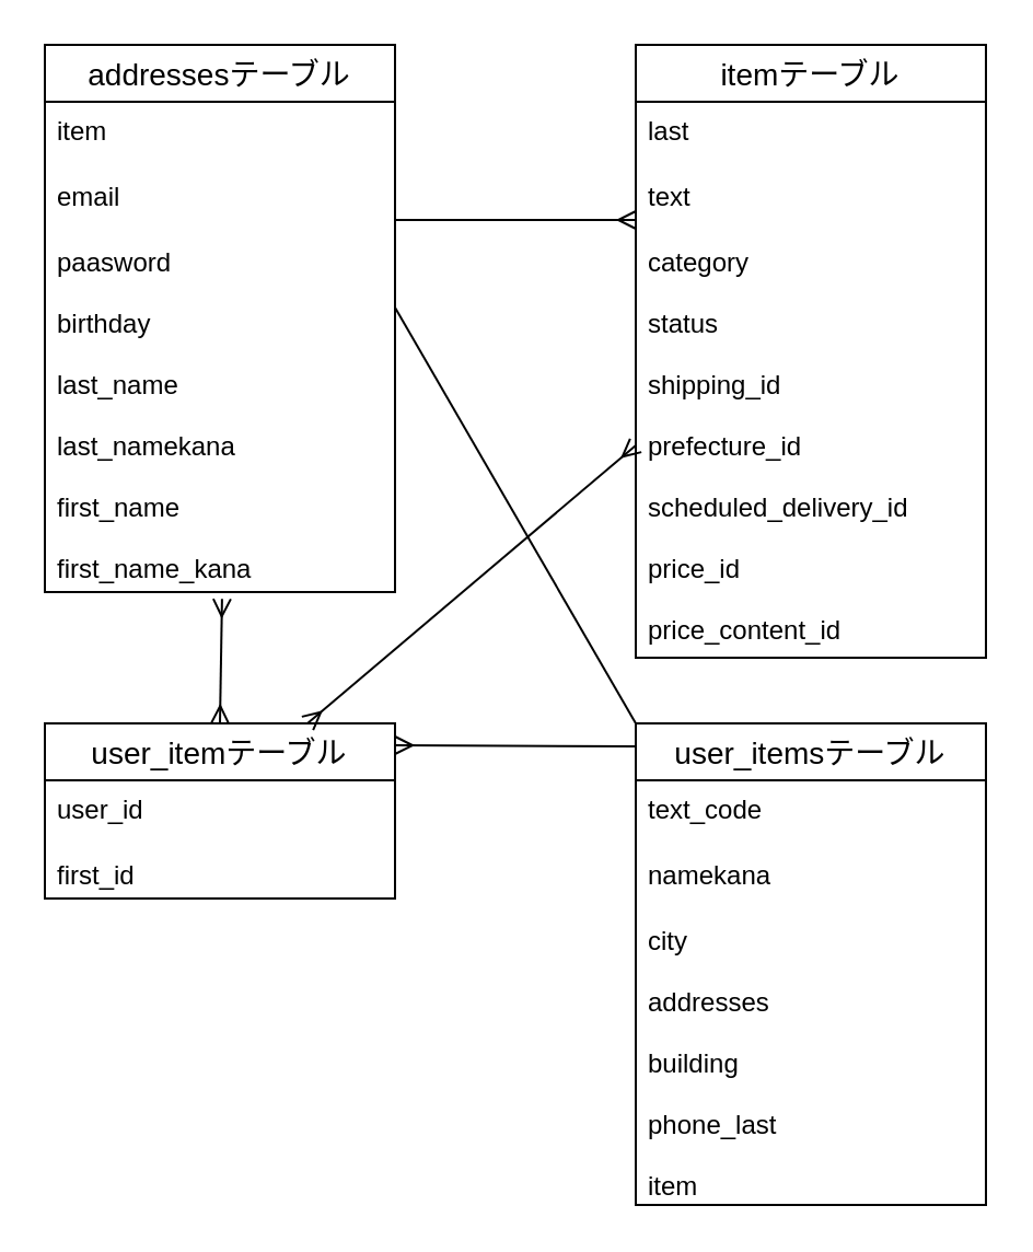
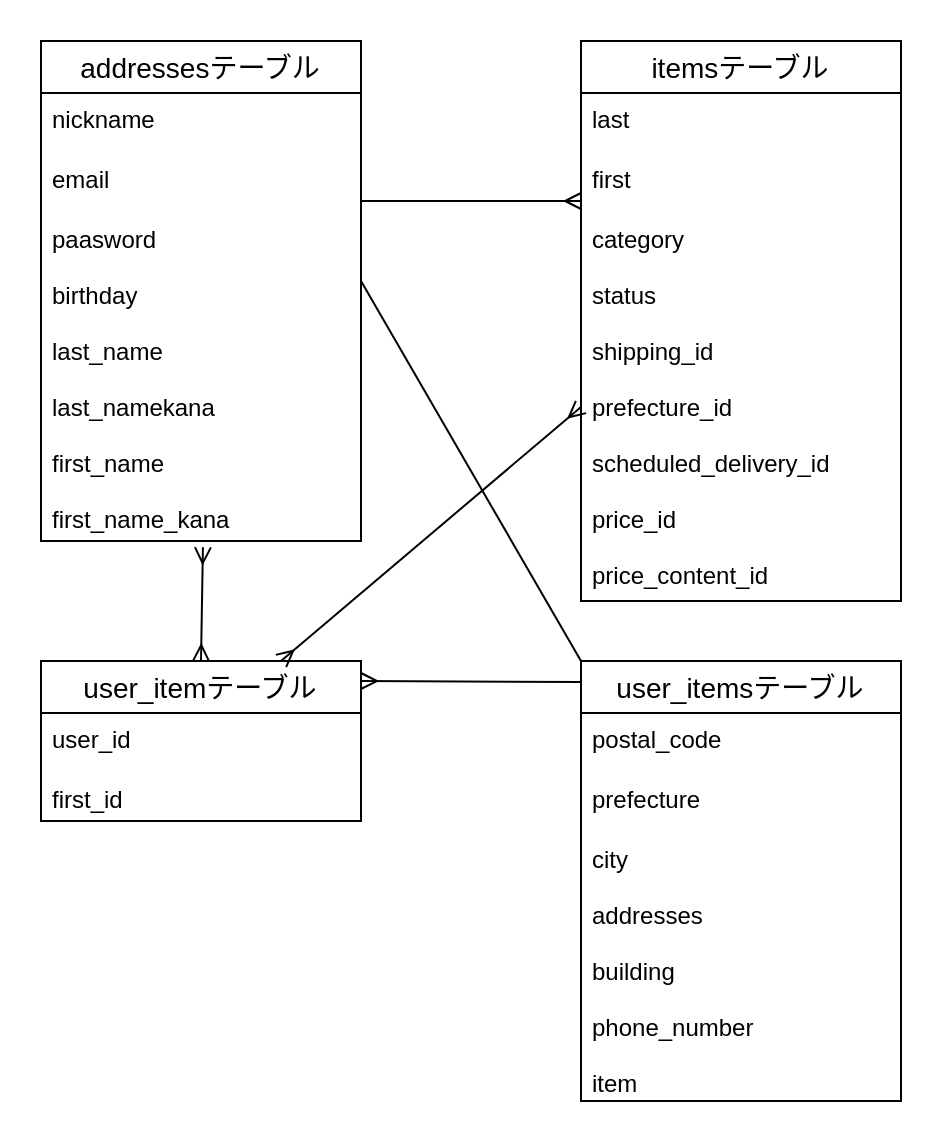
  <mxCell id="0" />
  <mxCell id="1" parent="0" />
  <mxCell id="2" value="addressesテーブル" style="swimlane;fontStyle=0;childLayout=stackLayout;horizontal=1;startSize=26;horizontalStack=0;resizeParent=1;resizeParentMax=0;resizeLast=0;collapsible=1;marginBottom=0;align=center;fontSize=14;" parent="1" vertex="1"><mxGeometry x="20" y="20" width="160" height="250" as="geometry" /></mxCell>
- <mxCell id="3" value="item" style="text;strokeColor=none;fillColor=none;spacingLeft=4;spacingRight=4;overflow=hidden;rotatable=0;points=[[0,0.5],[1,0.5]];portConstraint=eastwest;fontSize=12;" parent="2" vertex="1"><mxGeometry y="26" width="160" height="30" as="geometry" /></mxCell>
+ <mxCell id="3" value="nickname" style="text;strokeColor=none;fillColor=none;spacingLeft=4;spacingRight=4;overflow=hidden;rotatable=0;points=[[0,0.5],[1,0.5]];portConstraint=eastwest;fontSize=12;" parent="2" vertex="1"><mxGeometry y="26" width="160" height="30" as="geometry" /></mxCell>
  <mxCell id="4" value="email" style="text;strokeColor=none;fillColor=none;spacingLeft=4;spacingRight=4;overflow=hidden;rotatable=0;points=[[0,0.5],[1,0.5]];portConstraint=eastwest;fontSize=12;" parent="2" vertex="1"><mxGeometry y="56" width="160" height="30" as="geometry" /></mxCell>
  <mxCell id="5" value="paasword&#10;&#10;birthday&#10;&#10;last_name&#10;&#10;last_namekana&#10;&#10;first_name&#10;&#10;first_name_kana" style="text;strokeColor=none;fillColor=none;spacingLeft=4;spacingRight=4;overflow=hidden;rotatable=0;points=[[0,0.5],[1,0.5]];portConstraint=eastwest;fontSize=12;" parent="2" vertex="1"><mxGeometry y="86" width="160" height="164" as="geometry" /></mxCell>
- <mxCell id="6" value="itemテーブル" style="swimlane;fontStyle=0;childLayout=stackLayout;horizontal=1;startSize=26;horizontalStack=0;resizeParent=1;resizeParentMax=0;resizeLast=0;collapsible=1;marginBottom=0;align=center;fontSize=14;" parent="1" vertex="1"><mxGeometry x="290" y="20" width="160" height="280" as="geometry" /></mxCell>
+ <mxCell id="6" value="itemsテーブル" style="swimlane;fontStyle=0;childLayout=stackLayout;horizontal=1;startSize=26;horizontalStack=0;resizeParent=1;resizeParentMax=0;resizeLast=0;collapsible=1;marginBottom=0;align=center;fontSize=14;" parent="1" vertex="1"><mxGeometry x="290" y="20" width="160" height="280" as="geometry" /></mxCell>
  <mxCell id="7" value="last" style="text;strokeColor=none;fillColor=none;spacingLeft=4;spacingRight=4;overflow=hidden;rotatable=0;points=[[0,0.5],[1,0.5]];portConstraint=eastwest;fontSize=12;" parent="6" vertex="1"><mxGeometry y="26" width="160" height="30" as="geometry" /></mxCell>
- <mxCell id="8" value="text" style="text;strokeColor=none;fillColor=none;spacingLeft=4;spacingRight=4;overflow=hidden;rotatable=0;points=[[0,0.5],[1,0.5]];portConstraint=eastwest;fontSize=12;" parent="6" vertex="1"><mxGeometry y="56" width="160" height="30" as="geometry" /></mxCell>
+ <mxCell id="8" value="first" style="text;strokeColor=none;fillColor=none;spacingLeft=4;spacingRight=4;overflow=hidden;rotatable=0;points=[[0,0.5],[1,0.5]];portConstraint=eastwest;fontSize=12;" parent="6" vertex="1"><mxGeometry y="56" width="160" height="30" as="geometry" /></mxCell>
  <mxCell id="9" value="category&#10;&#10;status&#10;&#10;shipping_id&#10;&#10;prefecture_id&#10;&#10;scheduled_delivery_id &#10;&#10;price_id&#10;&#10;price_content_id" style="text;strokeColor=none;fillColor=none;spacingLeft=4;spacingRight=4;overflow=hidden;rotatable=0;points=[[0,0.5],[1,0.5]];portConstraint=eastwest;fontSize=12;" parent="6" vertex="1"><mxGeometry y="86" width="160" height="194" as="geometry" /></mxCell>
  <mxCell id="10" value="user_itemsテーブル" style="swimlane;fontStyle=0;childLayout=stackLayout;horizontal=1;startSize=26;horizontalStack=0;resizeParent=1;resizeParentMax=0;resizeLast=0;collapsible=1;marginBottom=0;align=center;fontSize=14;" parent="1" vertex="1"><mxGeometry x="290" y="330" width="160" height="220" as="geometry" /></mxCell>
- <mxCell id="11" value="text_code" style="text;strokeColor=none;fillColor=none;spacingLeft=4;spacingRight=4;overflow=hidden;rotatable=0;points=[[0,0.5],[1,0.5]];portConstraint=eastwest;fontSize=12;" parent="10" vertex="1"><mxGeometry y="26" width="160" height="30" as="geometry" /></mxCell>
- <mxCell id="12" value="namekana" style="text;strokeColor=none;fillColor=none;spacingLeft=4;spacingRight=4;overflow=hidden;rotatable=0;points=[[0,0.5],[1,0.5]];portConstraint=eastwest;fontSize=12;" parent="10" vertex="1"><mxGeometry y="56" width="160" height="30" as="geometry" /></mxCell>
- <mxCell id="13" value="city&#10;&#10;addresses&#10;&#10;building&#10;&#10;phone_last&#10;&#10;item" style="text;strokeColor=none;fillColor=none;spacingLeft=4;spacingRight=4;overflow=hidden;rotatable=0;points=[[0,0.5],[1,0.5]];portConstraint=eastwest;fontSize=12;" parent="10" vertex="1"><mxGeometry y="86" width="160" height="134" as="geometry" /></mxCell>
+ <mxCell id="11" value="postal_code" style="text;strokeColor=none;fillColor=none;spacingLeft=4;spacingRight=4;overflow=hidden;rotatable=0;points=[[0,0.5],[1,0.5]];portConstraint=eastwest;fontSize=12;" parent="10" vertex="1"><mxGeometry y="26" width="160" height="30" as="geometry" /></mxCell>
+ <mxCell id="12" value="prefecture" style="text;strokeColor=none;fillColor=none;spacingLeft=4;spacingRight=4;overflow=hidden;rotatable=0;points=[[0,0.5],[1,0.5]];portConstraint=eastwest;fontSize=12;" parent="10" vertex="1"><mxGeometry y="56" width="160" height="30" as="geometry" /></mxCell>
+ <mxCell id="13" value="city&#10;&#10;addresses&#10;&#10;building&#10;&#10;phone_number&#10;&#10;item" style="text;strokeColor=none;fillColor=none;spacingLeft=4;spacingRight=4;overflow=hidden;rotatable=0;points=[[0,0.5],[1,0.5]];portConstraint=eastwest;fontSize=12;" parent="10" vertex="1"><mxGeometry y="86" width="160" height="134" as="geometry" /></mxCell>
  <mxCell id="14" value="" style="endArrow=ERmany;html=1;rounded=0;exitX=0.506;exitY=1.019;exitDx=0;exitDy=0;exitPerimeter=0;endFill=0;startArrow=ERmany;startFill=0;entryX=0.5;entryY=0;entryDx=0;entryDy=0;" parent="1" source="5" edge="1" target="17"><mxGeometry relative="1" as="geometry"><mxPoint x="90" y="210" as="sourcePoint" /><mxPoint x="100" y="290" as="targetPoint" /></mxGeometry></mxCell>
  <mxCell id="15" value="" style="endArrow=ERmany;html=1;rounded=0;endFill=0;" parent="1" edge="1"><mxGeometry relative="1" as="geometry"><mxPoint x="180" y="100" as="sourcePoint" /><mxPoint x="290" y="100" as="targetPoint" /></mxGeometry></mxCell>
  <mxCell id="16" value="" style="endArrow=none;html=1;rounded=0;startArrow=ERmany;startFill=0;" parent="1" edge="1"><mxGeometry relative="1" as="geometry"><mxPoint x="180" y="340" as="sourcePoint" /><mxPoint x="290" y="340.5" as="targetPoint" /></mxGeometry></mxCell>
  <mxCell id="17" value="user_itemテーブル" style="swimlane;fontStyle=0;childLayout=stackLayout;horizontal=1;startSize=26;horizontalStack=0;resizeParent=1;resizeParentMax=0;resizeLast=0;collapsible=1;marginBottom=0;align=center;fontSize=14;" parent="1" vertex="1"><mxGeometry x="20" y="330" width="160" height="80" as="geometry" /></mxCell>
  <mxCell id="18" value="user_id" style="text;strokeColor=none;fillColor=none;spacingLeft=4;spacingRight=4;overflow=hidden;rotatable=0;points=[[0,0.5],[1,0.5]];portConstraint=eastwest;fontSize=12;" parent="17" vertex="1"><mxGeometry y="26" width="160" height="30" as="geometry" /></mxCell>
  <mxCell id="19" value="first_id" style="text;strokeColor=none;fillColor=none;spacingLeft=4;spacingRight=4;overflow=hidden;rotatable=0;points=[[0,0.5],[1,0.5]];portConstraint=eastwest;fontSize=12;" parent="17" vertex="1"><mxGeometry y="56" width="160" height="24" as="geometry" /></mxCell>
  <mxCell id="20" value="" style="endArrow=ERmany;html=1;rounded=0;entryX=0;entryY=0.5;entryDx=0;entryDy=0;exitX=0.75;exitY=0;exitDx=0;exitDy=0;startArrow=ERmany;startFill=0;endFill=0;" parent="1" source="17" target="9" edge="1"><mxGeometry relative="1" as="geometry"><mxPoint x="180" y="280" as="sourcePoint" /><mxPoint x="300" y="270" as="targetPoint" /></mxGeometry></mxCell>
  <mxCell id="21" value="" style="endArrow=none;html=1;rounded=0;entryX=0;entryY=0;entryDx=0;entryDy=0;" parent="1" edge="1" target="10"><mxGeometry relative="1" as="geometry"><mxPoint x="180" y="140" as="sourcePoint" /><mxPoint x="320" y="285" as="targetPoint" /></mxGeometry></mxCell>
